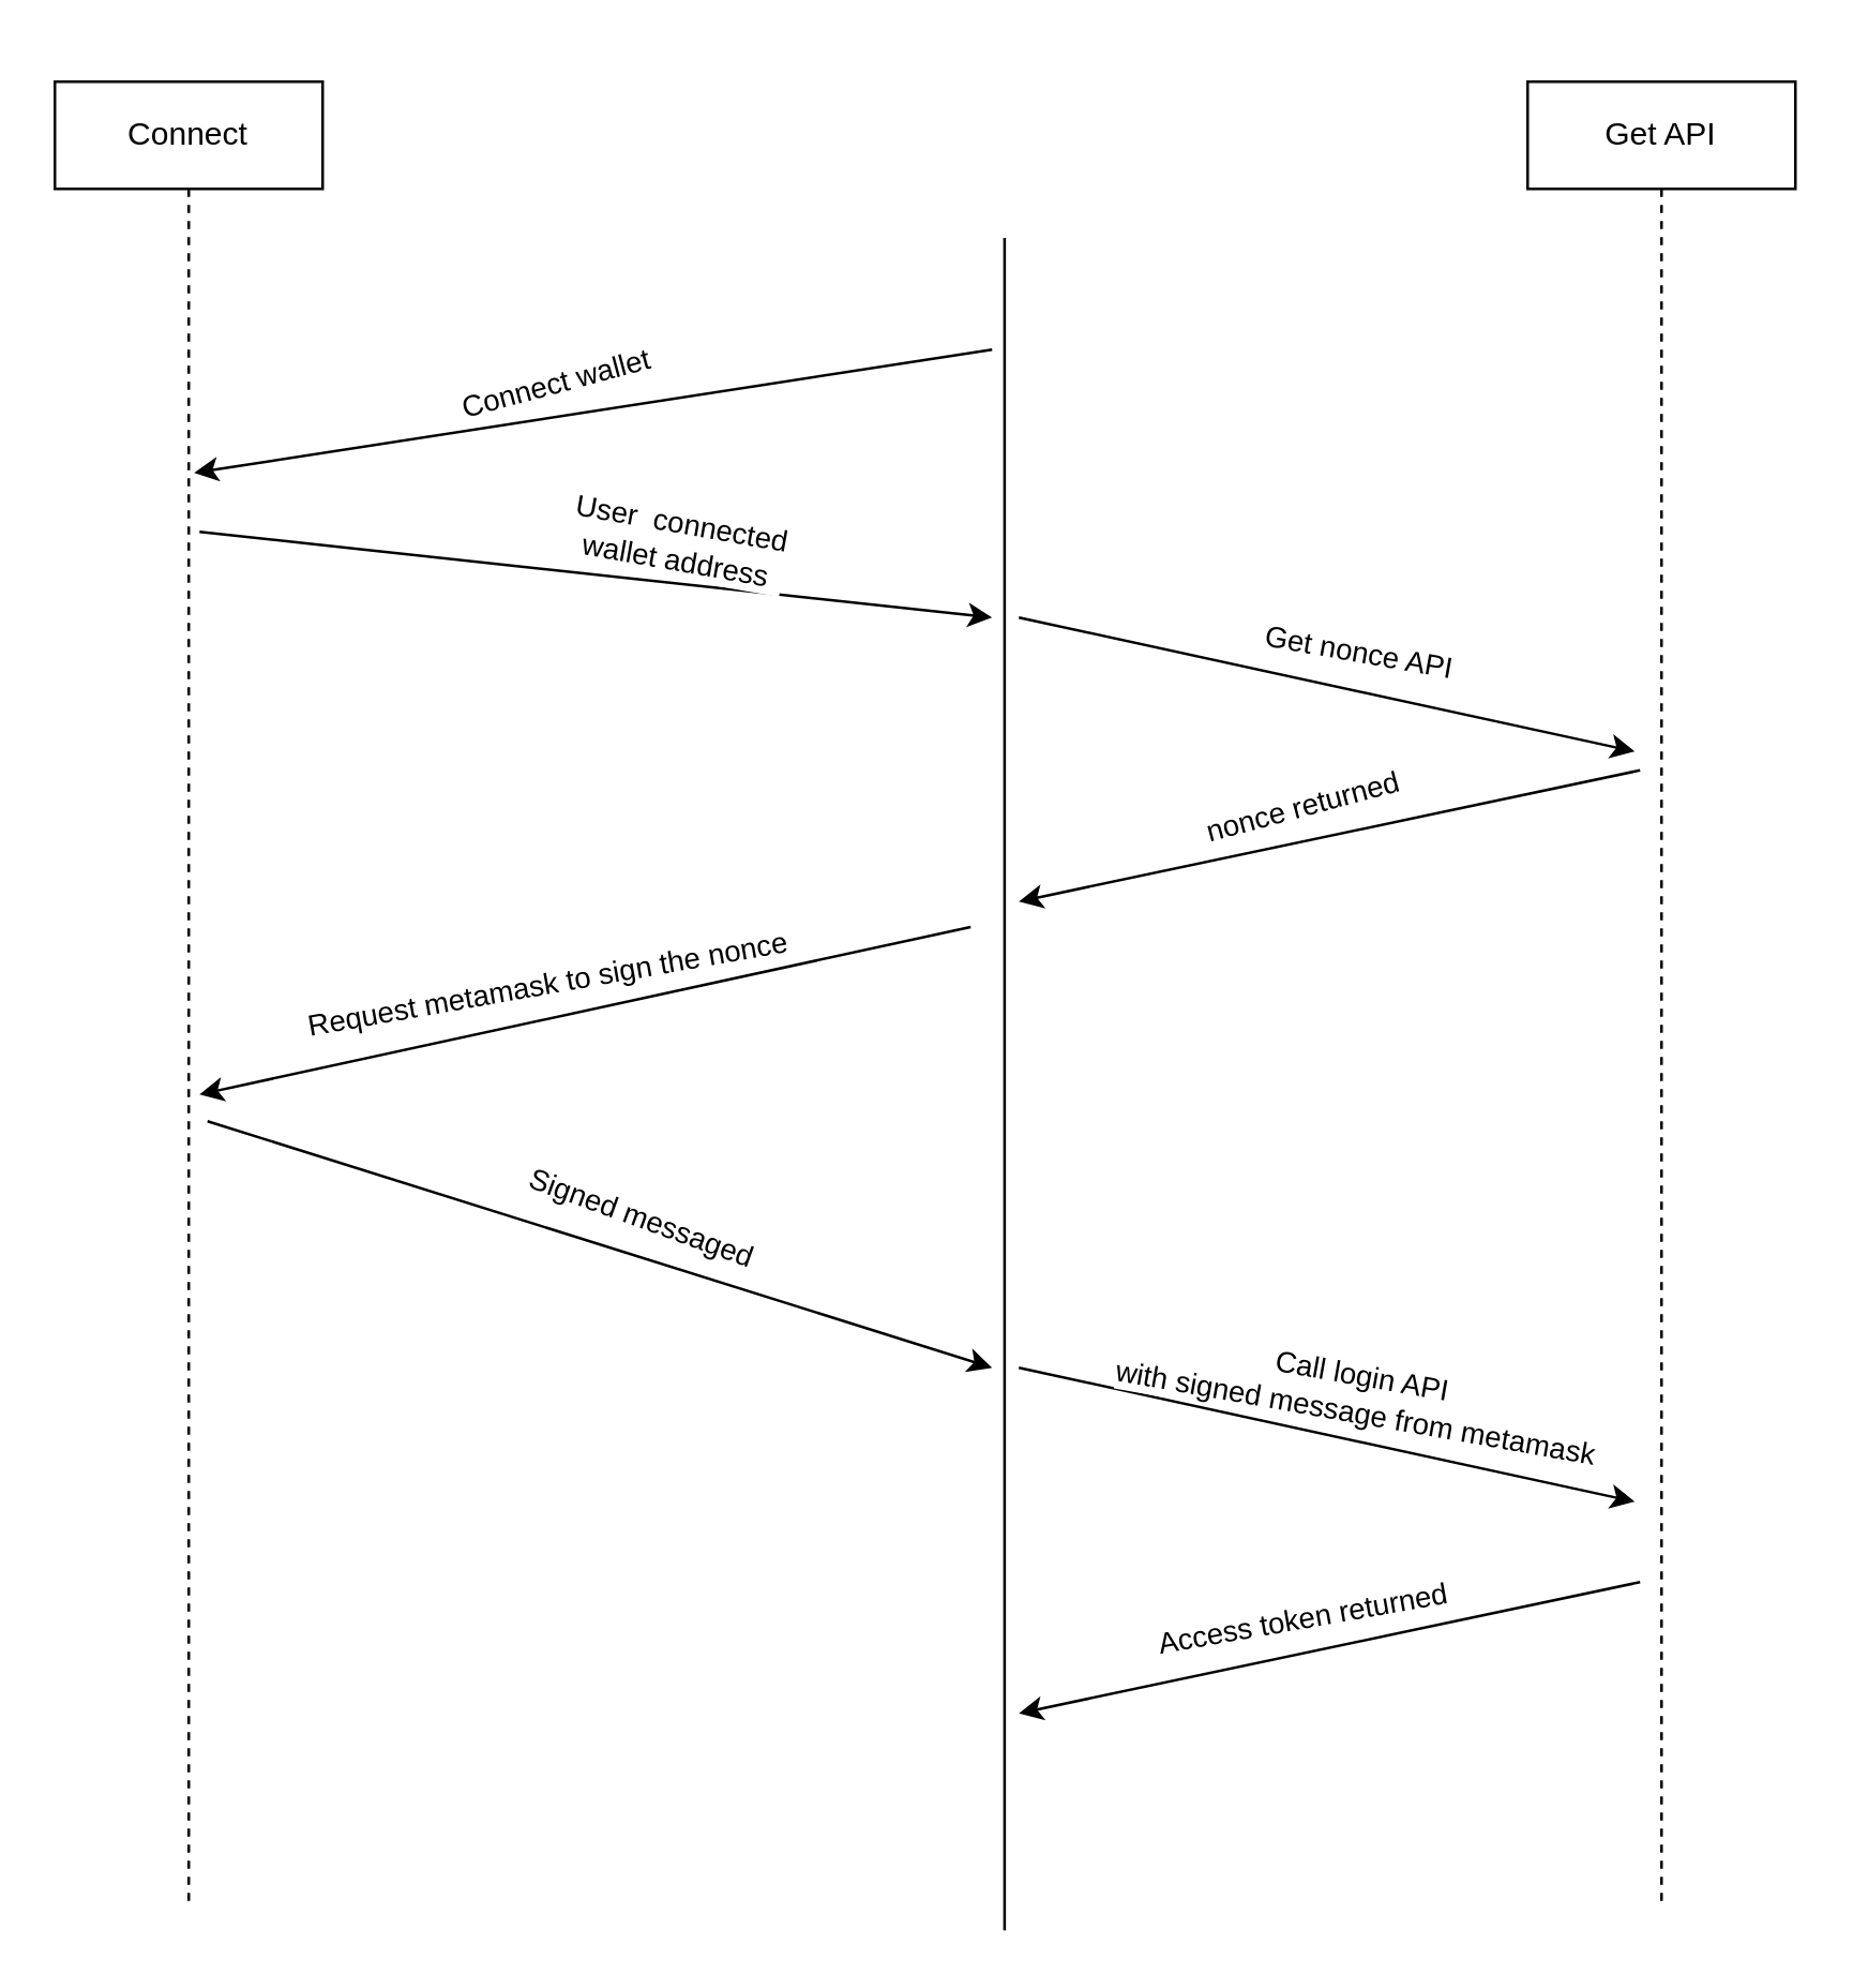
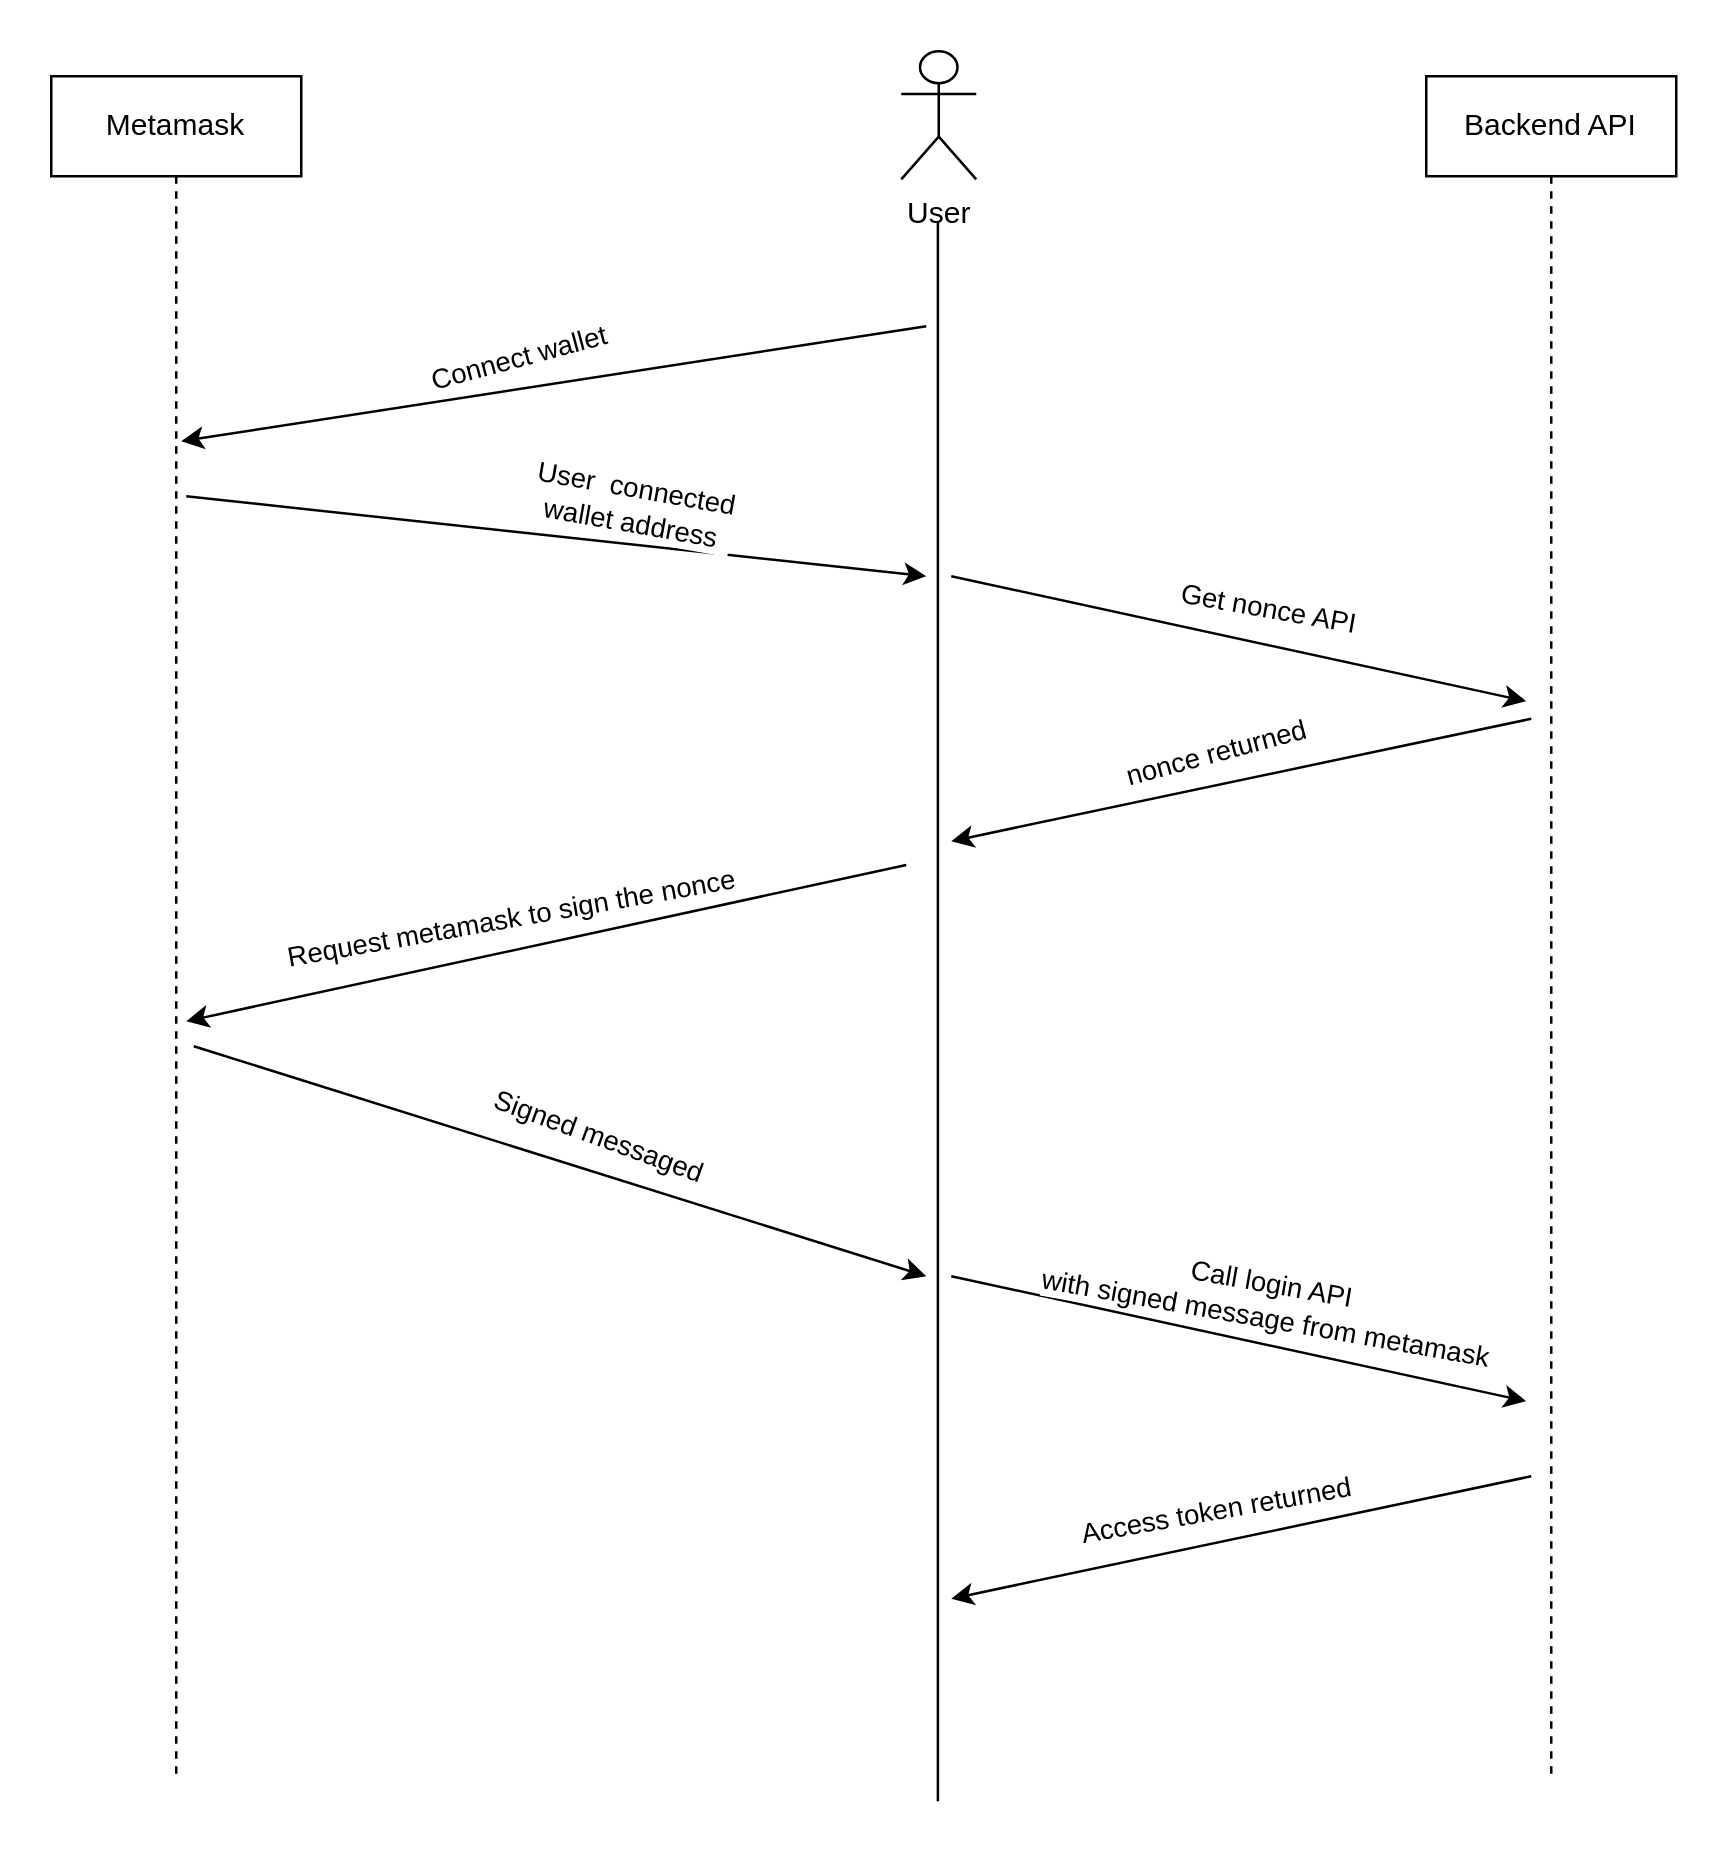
  <mxCell id="0" />
  <mxCell id="1" parent="0" />
- <mxCell id="2" value="Connect" style="shape=umlLifeline;perimeter=lifelinePerimeter;whiteSpace=wrap;html=1;container=1;collapsible=0;recursiveResize=0;outlineConnect=0;" vertex="1" parent="1"><mxGeometry x="20" y="30" width="100" height="680" as="geometry" /></mxCell>
+ <mxCell id="2" value="Metamask" style="shape=umlLifeline;perimeter=lifelinePerimeter;whiteSpace=wrap;html=1;container=1;collapsible=0;recursiveResize=0;outlineConnect=0;" vertex="1" parent="1"><mxGeometry x="20" y="30" width="100" height="680" as="geometry" /></mxCell>
  <mxCell id="3" value="" style="endArrow=classic;html=1;rounded=0;" edge="1" parent="2"><mxGeometry width="50" height="50" relative="1" as="geometry"><mxPoint x="54" y="168" as="sourcePoint" /><mxPoint x="350" y="200" as="targetPoint" /></mxGeometry></mxCell>
  <mxCell id="4" value="User&amp;nbsp; connected &lt;br&gt;wallet address" style="edgeLabel;html=1;align=center;verticalAlign=middle;resizable=0;points=[];rotation=10;" vertex="1" connectable="0" parent="3"><mxGeometry x="0.128" relative="1" as="geometry"><mxPoint x="12" y="-15" as="offset" /></mxGeometry></mxCell>
  <mxCell id="5" value="" style="endArrow=classic;html=1;rounded=0;" edge="1" parent="1"><mxGeometry width="50" height="50" relative="1" as="geometry"><mxPoint x="370" y="130" as="sourcePoint" /><mxPoint x="72" y="176" as="targetPoint" /></mxGeometry></mxCell>
  <mxCell id="6" value="Connect wallet" style="edgeLabel;html=1;align=center;verticalAlign=middle;resizable=0;points=[];rotation=-15;" vertex="1" connectable="0" parent="5"><mxGeometry x="0.099" y="1" relative="1" as="geometry"><mxPoint y="-14" as="offset" /></mxGeometry></mxCell>
  <mxCell id="7" value="" style="endArrow=classic;html=1;rounded=0;" edge="1" parent="1"><mxGeometry width="50" height="50" relative="1" as="geometry"><mxPoint x="380" y="230" as="sourcePoint" /><mxPoint x="610" y="280" as="targetPoint" /></mxGeometry></mxCell>
  <mxCell id="8" value="Get nonce API" style="edgeLabel;html=1;align=center;verticalAlign=middle;resizable=0;points=[];rotation=10;" vertex="1" connectable="0" parent="7"><mxGeometry x="0.099" y="1" relative="1" as="geometry"><mxPoint y="-14" as="offset" /></mxGeometry></mxCell>
- <mxCell id="9" value="Get API&lt;br&gt;" style="shape=umlLifeline;perimeter=lifelinePerimeter;whiteSpace=wrap;html=1;container=1;collapsible=0;recursiveResize=0;outlineConnect=0;" vertex="1" parent="1"><mxGeometry x="570" y="30" width="100" height="680" as="geometry" /></mxCell>
+ <mxCell id="9" value="Backend API&lt;br&gt;" style="shape=umlLifeline;perimeter=lifelinePerimeter;whiteSpace=wrap;html=1;container=1;collapsible=0;recursiveResize=0;outlineConnect=0;" vertex="1" parent="1"><mxGeometry x="570" y="30" width="100" height="680" as="geometry" /></mxCell>
  <mxCell id="10" value="" style="group" vertex="1" connectable="0" parent="1"><mxGeometry x="360" y="20" width="30" height="700" as="geometry" /></mxCell>
+ <mxCell id="11" value="User&lt;br&gt;" style="shape=umlActor;verticalLabelPosition=bottom;verticalAlign=top;html=1;outlineConnect=0;" vertex="1" parent="10"><mxGeometry width="30" height="51.22" as="geometry" /></mxCell>
  <mxCell id="12" value="" style="endArrow=none;html=1;rounded=0;" edge="1" parent="10"><mxGeometry width="50" height="50" relative="1" as="geometry"><mxPoint x="14.66" y="700" as="sourcePoint" /><mxPoint x="14.66" y="68.293" as="targetPoint" /></mxGeometry></mxCell>
  <mxCell id="13" value="" style="endArrow=classic;html=1;rounded=0;" edge="1" parent="1"><mxGeometry width="50" height="50" relative="1" as="geometry"><mxPoint x="612" y="287" as="sourcePoint" /><mxPoint x="380" y="336" as="targetPoint" /></mxGeometry></mxCell>
  <mxCell id="14" value="nonce returned" style="edgeLabel;html=1;align=center;verticalAlign=middle;resizable=0;points=[];rotation=-15;" vertex="1" connectable="0" parent="13"><mxGeometry x="0.099" y="1" relative="1" as="geometry"><mxPoint y="-14" as="offset" /></mxGeometry></mxCell>
  <mxCell id="15" value="" style="endArrow=classic;html=1;rounded=0;" edge="1" parent="1"><mxGeometry width="50" height="50" relative="1" as="geometry"><mxPoint x="362" y="345.5" as="sourcePoint" /><mxPoint x="74" y="408" as="targetPoint" /></mxGeometry></mxCell>
  <mxCell id="16" value="Request metamask to sign the nonce" style="edgeLabel;html=1;align=center;verticalAlign=middle;resizable=0;points=[];rotation=-10;" vertex="1" connectable="0" parent="15"><mxGeometry x="0.099" y="1" relative="1" as="geometry"><mxPoint y="-14" as="offset" /></mxGeometry></mxCell>
  <mxCell id="17" value="" style="endArrow=classic;html=1;rounded=0;" edge="1" parent="1"><mxGeometry width="50" height="50" relative="1" as="geometry"><mxPoint x="77" y="418" as="sourcePoint" /><mxPoint x="370" y="510" as="targetPoint" /></mxGeometry></mxCell>
  <mxCell id="18" value="Signed messaged" style="edgeLabel;html=1;align=center;verticalAlign=middle;resizable=0;points=[];rotation=20;" vertex="1" connectable="0" parent="17"><mxGeometry x="0.099" y="1" relative="1" as="geometry"><mxPoint y="-14" as="offset" /></mxGeometry></mxCell>
  <mxCell id="19" value="" style="endArrow=classic;html=1;rounded=0;" edge="1" parent="1"><mxGeometry width="50" height="50" relative="1" as="geometry"><mxPoint x="380" y="510" as="sourcePoint" /><mxPoint x="610" y="560" as="targetPoint" /></mxGeometry></mxCell>
  <mxCell id="20" value="Call login API&lt;br&gt;with signed message from metamask" style="edgeLabel;html=1;align=center;verticalAlign=middle;resizable=0;points=[];rotation=10;" vertex="1" connectable="0" parent="19"><mxGeometry x="0.099" y="1" relative="1" as="geometry"><mxPoint y="-17" as="offset" /></mxGeometry></mxCell>
  <mxCell id="21" value="" style="endArrow=classic;html=1;rounded=0;" edge="1" parent="1"><mxGeometry width="50" height="50" relative="1" as="geometry"><mxPoint x="612" y="590" as="sourcePoint" /><mxPoint x="380" y="639" as="targetPoint" /></mxGeometry></mxCell>
  <mxCell id="22" value="Access token returned" style="edgeLabel;html=1;align=center;verticalAlign=middle;resizable=0;points=[];rotation=-10;" vertex="1" connectable="0" parent="21"><mxGeometry x="0.099" y="1" relative="1" as="geometry"><mxPoint y="-14" as="offset" /></mxGeometry></mxCell>
